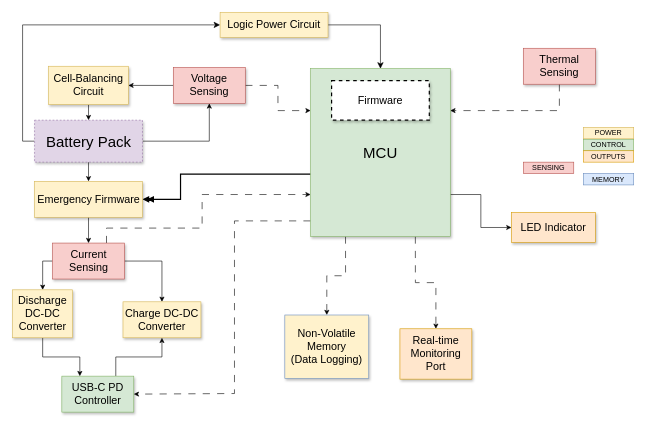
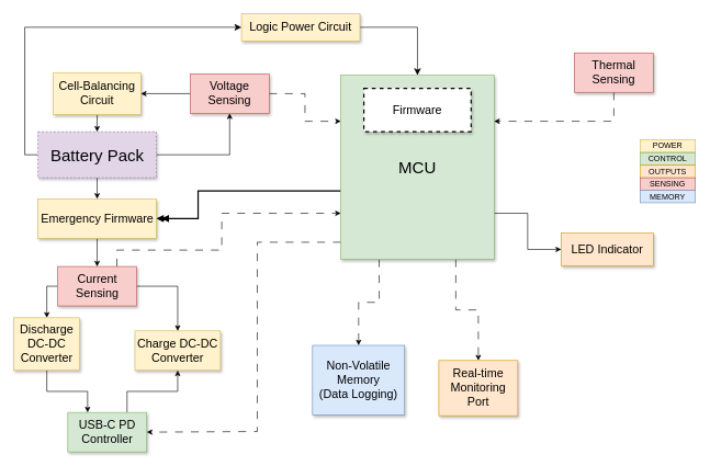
  <mxCell id="0" style=";html=1;" />
  <mxCell id="1" style=";html=1;" parent="0" />
  <mxCell id="2" style="edgeStyle=orthogonalEdgeStyle;rounded=0;orthogonalLoop=1;jettySize=auto;html=1;entryX=1;entryY=0.5;entryDx=0;entryDy=0;dashed=1;dashPattern=12 12;" parent="1" source="7" target="33" edge="1"><mxGeometry relative="1" as="geometry"><mxPoint x="270" y="548" as="targetPoint" /><Array as="points"><mxPoint x="390" y="368" /><mxPoint x="390" y="656" /></Array></mxGeometry></mxCell>
  <mxCell id="3" style="edgeStyle=orthogonalEdgeStyle;rounded=0;orthogonalLoop=1;jettySize=auto;html=1;entryX=0.5;entryY=0;entryDx=0;entryDy=0;exitX=0.25;exitY=1;exitDx=0;exitDy=0;strokeWidth=1;dashed=1;dashPattern=12 12;" parent="1" source="7" target="14" edge="1"><mxGeometry relative="1" as="geometry" /></mxCell>
  <mxCell id="4" style="edgeStyle=orthogonalEdgeStyle;rounded=0;orthogonalLoop=1;jettySize=auto;html=1;exitX=0.75;exitY=1;exitDx=0;exitDy=0;entryX=0.5;entryY=0;entryDx=0;entryDy=0;strokeWidth=1;dashed=1;dashPattern=12 12;" parent="1" source="7" target="13" edge="1"><mxGeometry relative="1" as="geometry" /></mxCell>
  <mxCell id="5" style="edgeStyle=orthogonalEdgeStyle;rounded=0;orthogonalLoop=1;jettySize=auto;html=1;exitX=1;exitY=0.75;exitDx=0;exitDy=0;entryX=0;entryY=0.5;entryDx=0;entryDy=0;" parent="1" source="7" target="12" edge="1"><mxGeometry relative="1" as="geometry" /></mxCell>
  <mxCell id="6" style="edgeStyle=orthogonalEdgeStyle;rounded=0;orthogonalLoop=1;jettySize=auto;html=1;entryX=1;entryY=0.5;entryDx=0;entryDy=0;strokeWidth=2;endArrow=doubleBlock;endFill=1;" parent="1" source="7" target="29" edge="1"><mxGeometry relative="1" as="geometry"><Array as="points"><mxPoint x="300" y="290" /><mxPoint x="300" y="332" /></Array></mxGeometry></mxCell>
  <mxCell id="7" value="&lt;font style=&quot;font-size: 25px;&quot;&gt;MCU&lt;/font&gt;" style="whiteSpace=wrap;html=1;shadow=1;fontSize=18;fillColor=#d5e8d4;strokeColor=#82b366;" parent="1" vertex="1"><mxGeometry x="517" y="114" width="233" height="280" as="geometry" /></mxCell>
  <mxCell id="8" style="edgeStyle=orthogonalEdgeStyle;rounded=0;orthogonalLoop=1;jettySize=auto;html=1;exitX=0.5;exitY=1;exitDx=0;exitDy=0;entryX=0.5;entryY=0;entryDx=0;entryDy=0;" parent="1" source="9" target="21" edge="1"><mxGeometry relative="1" as="geometry" /></mxCell>
  <mxCell id="9" value="Cell-Balancing Circuit" style="whiteSpace=wrap;html=1;shadow=1;fontSize=18;fillColor=#fff2cc;strokeColor=#d6b656;" parent="1" vertex="1"><mxGeometry x="80" y="110" width="133" height="64" as="geometry" /></mxCell>
  <mxCell id="10" style="edgeStyle=orthogonalEdgeStyle;rounded=0;orthogonalLoop=1;jettySize=auto;html=1;exitX=0.5;exitY=1;exitDx=0;exitDy=0;entryX=1;entryY=0.25;entryDx=0;entryDy=0;dashed=1;dashPattern=12 12;" parent="1" source="11" target="7" edge="1"><mxGeometry relative="1" as="geometry" /></mxCell>
  <mxCell id="11" value="Thermal Sensing" style="whiteSpace=wrap;html=1;shadow=1;fontSize=18;fillColor=#f8cecc;strokeColor=#b85450;" parent="1" vertex="1"><mxGeometry x="872" y="80" width="120" height="60" as="geometry" /></mxCell>
  <mxCell id="12" value="LED Indicator" style="whiteSpace=wrap;html=1;shadow=1;fontSize=18;fillColor=#ffe6cc;strokeColor=#d79b00;" parent="1" vertex="1"><mxGeometry x="852" y="354" width="140" height="50" as="geometry" /></mxCell>
  <mxCell id="13" value="Real-time Monitoring Port" style="whiteSpace=wrap;html=1;shadow=1;fontSize=18;fillColor=#ffe6cc;strokeColor=#d79b00;" parent="1" vertex="1"><mxGeometry x="666" y="548" width="120" height="84" as="geometry" /></mxCell>
- <mxCell id="14" value="&lt;div&gt;Non-Volatile&lt;/div&gt;Memory&lt;div&gt;(Data Logging)&lt;/div&gt;" style="whiteSpace=wrap;html=1;shadow=1;fontSize=18;fillColor=#fff2cc;strokeColor=#6c8ebf;" parent="1" vertex="1"><mxGeometry x="474" y="525" width="140" height="106" as="geometry" /></mxCell>
+ <mxCell id="14" value="&lt;div&gt;Non-Volatile&lt;/div&gt;Memory&lt;div&gt;(Data Logging)&lt;/div&gt;" style="whiteSpace=wrap;html=1;shadow=1;fontSize=18;fillColor=#dae8fc;strokeColor=#6c8ebf;" parent="1" vertex="1"><mxGeometry x="474" y="525" width="140" height="106" as="geometry" /></mxCell>
  <mxCell id="15" style="edgeStyle=orthogonalEdgeStyle;rounded=0;orthogonalLoop=1;jettySize=auto;html=1;exitX=0;exitY=0.5;exitDx=0;exitDy=0;entryX=1;entryY=0.5;entryDx=0;entryDy=0;" parent="1" source="17" target="9" edge="1"><mxGeometry relative="1" as="geometry" /></mxCell>
  <mxCell id="16" style="edgeStyle=orthogonalEdgeStyle;rounded=0;orthogonalLoop=1;jettySize=auto;html=1;exitX=1;exitY=0.5;exitDx=0;exitDy=0;entryX=0;entryY=0.25;entryDx=0;entryDy=0;dashed=1;dashPattern=12 12;" parent="1" source="17" target="7" edge="1"><mxGeometry relative="1" as="geometry" /></mxCell>
  <mxCell id="17" value="Voltage Sensing" style="whiteSpace=wrap;html=1;shadow=1;fontSize=18;fillColor=#f8cecc;strokeColor=#b85450;" parent="1" vertex="1"><mxGeometry x="288" y="112" width="120" height="60" as="geometry" /></mxCell>
  <mxCell id="18" style="edgeStyle=orthogonalEdgeStyle;rounded=0;orthogonalLoop=1;jettySize=auto;html=1;entryX=0.5;entryY=1;entryDx=0;entryDy=0;" parent="1" source="21" target="17" edge="1"><mxGeometry relative="1" as="geometry" /></mxCell>
  <mxCell id="19" style="edgeStyle=orthogonalEdgeStyle;rounded=0;orthogonalLoop=1;jettySize=auto;html=1;exitX=0.5;exitY=1;exitDx=0;exitDy=0;entryX=0.5;entryY=0;entryDx=0;entryDy=0;" parent="1" source="21" target="29" edge="1"><mxGeometry relative="1" as="geometry" /></mxCell>
  <mxCell id="20" style="edgeStyle=orthogonalEdgeStyle;rounded=0;orthogonalLoop=1;jettySize=auto;html=1;exitX=0;exitY=0.5;exitDx=0;exitDy=0;entryX=0;entryY=0.5;entryDx=0;entryDy=0;fontSize=12;startSize=8;endSize=8;" edge="1" parent="1" source="21" target="31"><mxGeometry relative="1" as="geometry" /></mxCell>
  <mxCell id="21" value="&lt;font style=&quot;font-size: 25px;&quot;&gt;Battery Pack&lt;/font&gt;" style="whiteSpace=wrap;html=1;shadow=1;fontSize=18;fillColor=#e1d5e7;strokeColor=#9673a6;dashed=1;" parent="1" vertex="1"><mxGeometry x="56.5" y="200" width="180" height="70" as="geometry" /></mxCell>
  <mxCell id="22" style="edgeStyle=orthogonalEdgeStyle;rounded=0;orthogonalLoop=1;jettySize=auto;html=1;entryX=0.5;entryY=0;entryDx=0;entryDy=0;exitX=0;exitY=0.5;exitDx=0;exitDy=0;" parent="1" source="25" target="35" edge="1"><mxGeometry relative="1" as="geometry"><mxPoint x="66" y="471" as="targetPoint" /><Array as="points"><mxPoint x="70" y="435" /></Array></mxGeometry></mxCell>
  <mxCell id="23" style="edgeStyle=orthogonalEdgeStyle;rounded=0;orthogonalLoop=1;jettySize=auto;html=1;exitX=1;exitY=0.5;exitDx=0;exitDy=0;entryX=0.5;entryY=0;entryDx=0;entryDy=0;" parent="1" source="25" target="27" edge="1"><mxGeometry relative="1" as="geometry" /></mxCell>
  <mxCell id="24" style="edgeStyle=orthogonalEdgeStyle;rounded=0;orthogonalLoop=1;jettySize=auto;html=1;exitX=0.75;exitY=0;exitDx=0;exitDy=0;entryX=0;entryY=0.75;entryDx=0;entryDy=0;dashed=1;dashPattern=12 12;" parent="1" source="25" target="7" edge="1"><mxGeometry relative="1" as="geometry"><Array as="points"><mxPoint x="177" y="380" /><mxPoint x="336" y="380" /><mxPoint x="336" y="324" /></Array></mxGeometry></mxCell>
  <mxCell id="25" value="Current Sensing" style="whiteSpace=wrap;html=1;shadow=1;fontSize=18;fillColor=#f8cecc;strokeColor=#b85450;" parent="1" vertex="1"><mxGeometry x="86.5" y="405" width="120" height="60" as="geometry" /></mxCell>
  <mxCell id="26" value="&lt;font style=&quot;font-size: 18px;&quot;&gt;Firmware&lt;/font&gt;" style="whiteSpace=wrap;html=1;shadow=1;fontSize=20;strokeWidth=2;dashed=1;" parent="1" vertex="1"><mxGeometry x="552" y="134" width="163" height="66" as="geometry" /></mxCell>
  <mxCell id="27" value="Charge DC-DC Converter" style="whiteSpace=wrap;html=1;shadow=1;fontSize=18;fillColor=#fff2cc;strokeColor=#d6b656;" parent="1" vertex="1"><mxGeometry x="204" y="503" width="130" height="60" as="geometry" /></mxCell>
  <mxCell id="28" value="" style="edgeStyle=orthogonalEdgeStyle;rounded=0;orthogonalLoop=1;jettySize=auto;html=1;" parent="1" source="29" target="25" edge="1"><mxGeometry relative="1" as="geometry" /></mxCell>
  <mxCell id="29" value="Emergency Firmware" style="whiteSpace=wrap;html=1;shadow=1;fontSize=18;fillColor=#fff2cc;strokeColor=#d6b656;" parent="1" vertex="1"><mxGeometry x="56.5" y="302" width="180" height="60" as="geometry" /></mxCell>
  <mxCell id="30" style="edgeStyle=orthogonalEdgeStyle;rounded=0;orthogonalLoop=1;jettySize=auto;html=1;exitX=1;exitY=0.5;exitDx=0;exitDy=0;entryX=0.5;entryY=0;entryDx=0;entryDy=0;fontSize=12;startSize=8;endSize=8;" edge="1" parent="1" source="31" target="7"><mxGeometry relative="1" as="geometry" /></mxCell>
  <mxCell id="31" value="Logic Power Circuit" style="whiteSpace=wrap;html=1;shadow=1;fontSize=18;fillColor=#fff2cc;strokeColor=#d6b656;" parent="1" vertex="1"><mxGeometry x="366" y="20" width="180" height="42" as="geometry" /></mxCell>
  <mxCell id="32" style="edgeStyle=orthogonalEdgeStyle;rounded=0;orthogonalLoop=1;jettySize=auto;html=1;exitX=0.75;exitY=0;exitDx=0;exitDy=0;entryX=0.5;entryY=1;entryDx=0;entryDy=0;" parent="1" source="33" target="27" edge="1"><mxGeometry relative="1" as="geometry" /></mxCell>
  <mxCell id="33" value="USB-C PD Controller" style="whiteSpace=wrap;html=1;shadow=1;fontSize=18;fillColor=#d5e8d4;strokeColor=#82b366;" parent="1" vertex="1"><mxGeometry x="102" y="627" width="120" height="60" as="geometry" /></mxCell>
  <mxCell id="34" style="edgeStyle=orthogonalEdgeStyle;rounded=0;orthogonalLoop=1;jettySize=auto;html=1;exitX=0.5;exitY=1;exitDx=0;exitDy=0;entryX=0.25;entryY=0;entryDx=0;entryDy=0;" parent="1" source="35" target="33" edge="1"><mxGeometry relative="1" as="geometry" /></mxCell>
  <mxCell id="35" value="Discharge DC-DC Converter" style="whiteSpace=wrap;html=1;shadow=1;fontSize=18;fillColor=#fff2cc;strokeColor=#d6b656;" parent="1" vertex="1"><mxGeometry x="20" y="483" width="100" height="80" as="geometry" /></mxCell>
  <mxCell id="36" value="POWER" style="rounded=0;whiteSpace=wrap;html=1;fillColor=#fff2cc;strokeColor=#d6b656;" parent="1" vertex="1"><mxGeometry x="972" y="212" width="84" height="19" as="geometry" /></mxCell>
  <mxCell id="37" value="CONTROL" style="rounded=0;whiteSpace=wrap;html=1;fillColor=#d5e8d4;strokeColor=#82b366;" parent="1" vertex="1"><mxGeometry x="972" y="232" width="84" height="19" as="geometry" /></mxCell>
  <mxCell id="38" value="OUTPUTS" style="rounded=0;whiteSpace=wrap;html=1;fillColor=#ffe6cc;strokeColor=#d79b00;" parent="1" vertex="1"><mxGeometry x="972" y="251" width="84" height="19" as="geometry" /></mxCell>
- <mxCell id="39" value="SENSING" style="rounded=0;whiteSpace=wrap;html=1;fillColor=#f8cecc;strokeColor=#b85450;" parent="1" vertex="1"><mxGeometry x="872" y="270" width="84" height="19" as="geometry" /></mxCell>
+ <mxCell id="39" value="SENSING" style="rounded=0;whiteSpace=wrap;html=1;fillColor=#f8cecc;strokeColor=#b85450;" parent="1" vertex="1"><mxGeometry x="972" y="270" width="84" height="19" as="geometry" /></mxCell>
  <mxCell id="40" value="MEMORY" style="rounded=0;whiteSpace=wrap;html=1;fillColor=#dae8fc;strokeColor=#6c8ebf;" parent="1" vertex="1"><mxGeometry x="972" y="289" width="84" height="19" as="geometry" /></mxCell>
